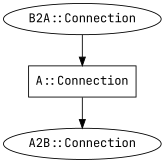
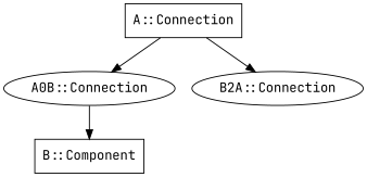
  digraph {
    fontname="JetBrains Mono"
    node [fontname="JetBrains Mono"]
    edge [fontname="JetBrains Mono"]
-   "A2B::Connection"
+   "B::Component" [shape=box]
+   "A2B::Connection" [label="A0B::Connection"]
    n3 [label="A::Connection" shape=box]
    "B2A::Connection"
+   "A2B::Connection" -> "B::Component"
    n3 -> "A2B::Connection"
-   "B2A::Connection" -> n3
+   n3 -> "B2A::Connection"
  }
